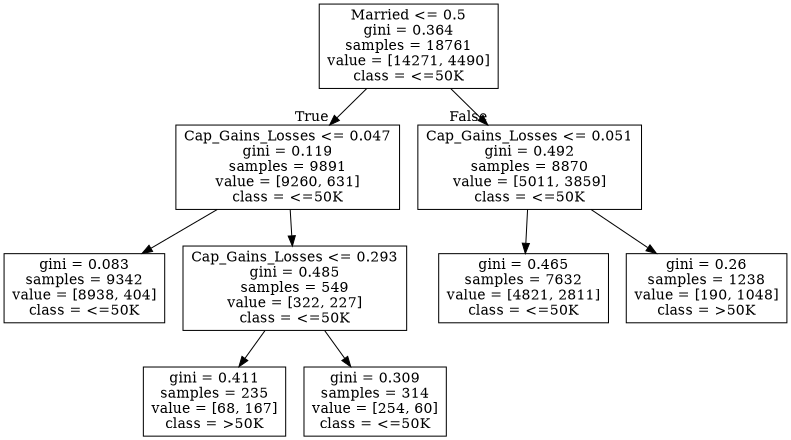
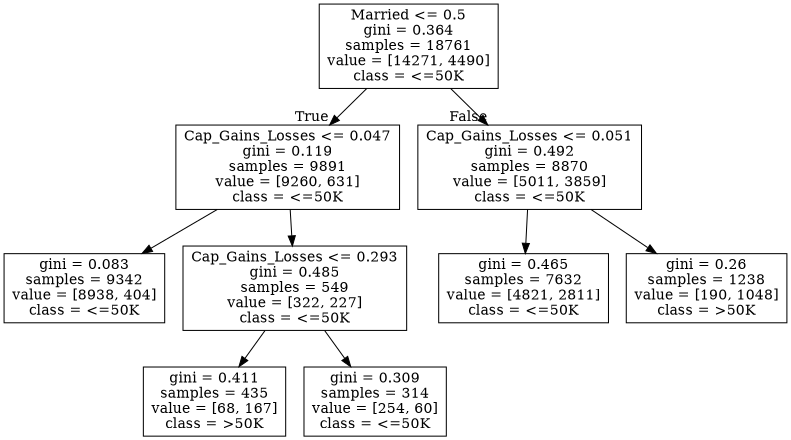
  digraph {
    node [shape=box]
    n1 [label="Married <= 0.5\ngini = 0.364\nsamples = 18761\nvalue = [14271, 4490]\nclass = <=50K"]
    n2 [label="Cap_Gains_Losses <= 0.047\ngini = 0.119\nsamples = 9891\nvalue = [9260, 631]\nclass = <=50K"]
    n3 [label="Cap_Gains_Losses <= 0.051\ngini = 0.492\nsamples = 8870\nvalue = [5011, 3859]\nclass = <=50K"]
    n4 [label="gini = 0.083\nsamples = 9342\nvalue = [8938, 404]\nclass = <=50K"]
    n5 [label="Cap_Gains_Losses <= 0.293\ngini = 0.485\nsamples = 549\nvalue = [322, 227]\nclass = <=50K"]
-   n6 [label="gini = 0.411\nsamples = 235\nvalue = [68, 167]\nclass = >50K"]
+   n6 [label="gini = 0.411\nsamples = 435\nvalue = [68, 167]\nclass = >50K"]
    n7 [label="gini = 0.309\nsamples = 314\nvalue = [254, 60]\nclass = <=50K"]
    n8 [label="gini = 0.465\nsamples = 7632\nvalue = [4821, 2811]\nclass = <=50K"]
    n9 [label="gini = 0.26\nsamples = 1238\nvalue = [190, 1048]\nclass = >50K"]
    n1 -> n2 [headlabel=True labelangle=45 labeldistance=2.5]
    n1 -> n3 [headlabel=False labelangle=-45 labeldistance=2.5]
    n2 -> n4
    n2 -> n5
    n3 -> n8
    n3 -> n9
    n5 -> n6
    n5 -> n7
  }
